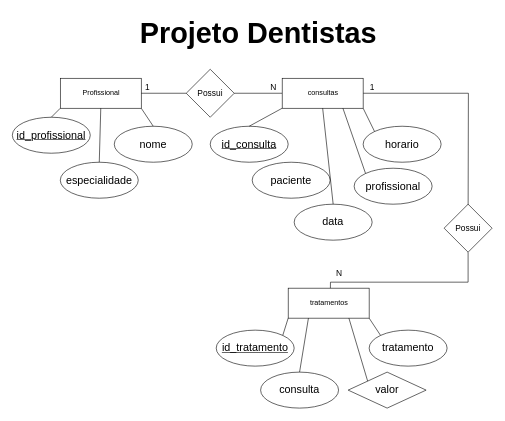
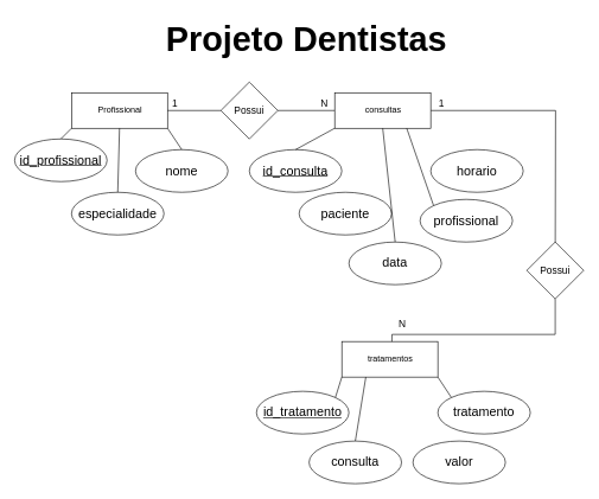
  <mxCell id="0" />
  <mxCell id="1" parent="0" />
  <mxCell id="2" value="Profissional" style="html=1;" vertex="1" parent="1"><mxGeometry x="100" y="130" width="135" height="50" as="geometry" /></mxCell>
  <mxCell id="3" value="&lt;font style=&quot;font-size: 48px;&quot;&gt;&lt;b&gt;Projeto Dentistas&lt;/b&gt;&lt;/font&gt;" style="text;html=1;align=center;verticalAlign=middle;resizable=0;points=[];autosize=1;strokeColor=none;fillColor=none;" vertex="1" parent="1"><mxGeometry x="220" y="20" width="420" height="70" as="geometry" /></mxCell>
  <mxCell id="4" value="&lt;font style=&quot;font-size: 14px;&quot;&gt;Possui&lt;/font&gt;" style="rhombus;whiteSpace=wrap;html=1;fontSize=6;" vertex="1" parent="1"><mxGeometry x="310" y="115" width="80" height="80" as="geometry" /></mxCell>
  <mxCell id="5" value="" style="endArrow=none;html=1;rounded=0;fontSize=18;entryX=0;entryY=0.5;entryDx=0;entryDy=0;exitX=1;exitY=0.5;exitDx=0;exitDy=0;" edge="1" parent="1" source="2" target="4"><mxGeometry width="50" height="50" relative="1" as="geometry"><mxPoint x="300" y="230" as="sourcePoint" /><mxPoint x="350" y="180" as="targetPoint" /></mxGeometry></mxCell>
  <mxCell id="6" value="&lt;u&gt;id_profissional&lt;/u&gt;" style="ellipse;whiteSpace=wrap;html=1;fontSize=18;" vertex="1" parent="1"><mxGeometry x="20" y="195" width="130" height="60" as="geometry" /></mxCell>
  <mxCell id="7" value="nome" style="ellipse;whiteSpace=wrap;html=1;fontSize=18;" vertex="1" parent="1"><mxGeometry x="190" y="210" width="130" height="60" as="geometry" /></mxCell>
  <mxCell id="8" value="especialidade" style="ellipse;whiteSpace=wrap;html=1;fontSize=18;" vertex="1" parent="1"><mxGeometry x="100" y="270" width="130" height="60" as="geometry" /></mxCell>
  <mxCell id="9" value="" style="endArrow=none;html=1;rounded=0;fontSize=18;entryX=0.5;entryY=0;entryDx=0;entryDy=0;exitX=0.5;exitY=1;exitDx=0;exitDy=0;" edge="1" parent="1" source="2" target="8"><mxGeometry width="50" height="50" relative="1" as="geometry"><mxPoint x="245" y="165" as="sourcePoint" /><mxPoint x="320" y="165" as="targetPoint" /></mxGeometry></mxCell>
  <mxCell id="10" value="" style="endArrow=none;html=1;rounded=0;fontSize=18;entryX=0.5;entryY=0;entryDx=0;entryDy=0;exitX=0;exitY=1;exitDx=0;exitDy=0;" edge="1" parent="1" source="2" target="6"><mxGeometry width="50" height="50" relative="1" as="geometry"><mxPoint x="255" y="175" as="sourcePoint" /><mxPoint x="330" y="175" as="targetPoint" /></mxGeometry></mxCell>
  <mxCell id="11" value="" style="endArrow=none;html=1;rounded=0;fontSize=18;entryX=0.5;entryY=0;entryDx=0;entryDy=0;exitX=1;exitY=1;exitDx=0;exitDy=0;" edge="1" parent="1" source="2" target="7"><mxGeometry width="50" height="50" relative="1" as="geometry"><mxPoint x="265" y="185" as="sourcePoint" /><mxPoint x="340" y="185" as="targetPoint" /></mxGeometry></mxCell>
  <mxCell id="12" value="" style="endArrow=none;html=1;rounded=0;fontSize=18;entryX=0;entryY=0.5;entryDx=0;entryDy=0;exitX=1;exitY=0.5;exitDx=0;exitDy=0;" edge="1" parent="1" source="4" target="14"><mxGeometry width="50" height="50" relative="1" as="geometry"><mxPoint x="392.5" y="154.5" as="sourcePoint" /><mxPoint x="467.5" y="154.5" as="targetPoint" /></mxGeometry></mxCell>
  <mxCell id="13" style="edgeStyle=orthogonalEdgeStyle;rounded=0;orthogonalLoop=1;jettySize=auto;html=1;exitX=1;exitY=0.5;exitDx=0;exitDy=0;fontSize=14;" edge="1" parent="1" source="14"><mxGeometry relative="1" as="geometry"><mxPoint x="780" y="360" as="targetPoint" /></mxGeometry></mxCell>
  <mxCell id="14" value="consultas" style="html=1;" vertex="1" parent="1"><mxGeometry x="470" y="130" width="135" height="50" as="geometry" /></mxCell>
  <mxCell id="15" value="data" style="ellipse;whiteSpace=wrap;html=1;fontSize=18;" vertex="1" parent="1"><mxGeometry x="490" y="340" width="130" height="60" as="geometry" /></mxCell>
  <mxCell id="16" value="profissional" style="ellipse;whiteSpace=wrap;html=1;fontSize=18;" vertex="1" parent="1"><mxGeometry x="590" y="280" width="130" height="60" as="geometry" /></mxCell>
  <mxCell id="17" value="paciente" style="ellipse;whiteSpace=wrap;html=1;fontSize=18;" vertex="1" parent="1"><mxGeometry x="420" y="270" width="130" height="60" as="geometry" /></mxCell>
  <mxCell id="18" value="horario" style="ellipse;whiteSpace=wrap;html=1;fontSize=18;" vertex="1" parent="1"><mxGeometry x="605" y="210" width="130" height="60" as="geometry" /></mxCell>
  <mxCell id="19" value="&lt;u&gt;id_consulta&lt;/u&gt;" style="ellipse;whiteSpace=wrap;html=1;fontSize=18;" vertex="1" parent="1"><mxGeometry x="350" y="210" width="130" height="60" as="geometry" /></mxCell>
  <mxCell id="20" style="edgeStyle=orthogonalEdgeStyle;rounded=0;orthogonalLoop=1;jettySize=auto;html=1;exitX=0.5;exitY=1;exitDx=0;exitDy=0;fontSize=14;" edge="1" parent="1" source="21"><mxGeometry relative="1" as="geometry"><mxPoint x="550" y="520" as="targetPoint" /></mxGeometry></mxCell>
  <mxCell id="21" value="&lt;font style=&quot;font-size: 14px;&quot;&gt;Possui&lt;/font&gt;" style="rhombus;whiteSpace=wrap;html=1;fontSize=6;" vertex="1" parent="1"><mxGeometry x="740" y="340" width="80" height="80" as="geometry" /></mxCell>
  <mxCell id="22" value="tratamentos" style="html=1;" vertex="1" parent="1"><mxGeometry x="480" y="480" width="135" height="50" as="geometry" /></mxCell>
  <mxCell id="23" value="" style="endArrow=none;html=1;rounded=0;fontSize=18;entryX=0.5;entryY=0;entryDx=0;entryDy=0;exitX=0.5;exitY=1;exitDx=0;exitDy=0;" edge="1" parent="1" source="14" target="15"><mxGeometry width="50" height="50" relative="1" as="geometry"><mxPoint x="177.5" y="190" as="sourcePoint" /><mxPoint x="175" y="280" as="targetPoint" /></mxGeometry></mxCell>
  <mxCell id="24" value="" style="endArrow=none;html=1;rounded=0;fontSize=18;entryX=0;entryY=0;entryDx=0;entryDy=0;exitX=0.75;exitY=1;exitDx=0;exitDy=0;" edge="1" parent="1" source="14" target="16"><mxGeometry width="50" height="50" relative="1" as="geometry"><mxPoint x="197.5" y="210" as="sourcePoint" /><mxPoint x="195" y="300" as="targetPoint" /></mxGeometry></mxCell>
- <mxCell id="25" value="" style="endArrow=none;html=1;rounded=0;fontSize=18;entryX=1;entryY=1;entryDx=0;entryDy=0;exitX=0;exitY=0;exitDx=0;exitDy=0;" edge="1" parent="1" source="18" target="14"><mxGeometry width="50" height="50" relative="1" as="geometry"><mxPoint x="207.5" y="220" as="sourcePoint" /><mxPoint x="205" y="310" as="targetPoint" /></mxGeometry></mxCell>
  <mxCell id="26" value="" style="endArrow=none;html=1;rounded=0;fontSize=18;entryX=0;entryY=1;entryDx=0;entryDy=0;exitX=0.5;exitY=0;exitDx=0;exitDy=0;" edge="1" parent="1" source="19" target="14"><mxGeometry width="50" height="50" relative="1" as="geometry"><mxPoint x="217.5" y="230" as="sourcePoint" /><mxPoint x="215" y="320" as="targetPoint" /></mxGeometry></mxCell>
  <mxCell id="27" value="1" style="text;html=1;align=center;verticalAlign=middle;resizable=0;points=[];autosize=1;strokeColor=none;fillColor=none;fontSize=14;" vertex="1" parent="1"><mxGeometry x="230" y="130" width="30" height="30" as="geometry" /></mxCell>
  <mxCell id="28" value="N" style="text;html=1;align=center;verticalAlign=middle;resizable=0;points=[];autosize=1;strokeColor=none;fillColor=none;fontSize=14;" vertex="1" parent="1"><mxGeometry x="440" y="130" width="30" height="30" as="geometry" /></mxCell>
  <mxCell id="29" value="1" style="text;html=1;align=center;verticalAlign=middle;resizable=0;points=[];autosize=1;strokeColor=none;fillColor=none;fontSize=14;" vertex="1" parent="1"><mxGeometry x="605" y="130" width="30" height="30" as="geometry" /></mxCell>
  <mxCell id="30" value="N" style="text;html=1;align=center;verticalAlign=middle;resizable=0;points=[];autosize=1;strokeColor=none;fillColor=none;fontSize=14;" vertex="1" parent="1"><mxGeometry x="550" y="440" width="30" height="30" as="geometry" /></mxCell>
- <mxCell id="31" value="valor" style="rhombus;whiteSpace=wrap;html=1;fontSize=18;" vertex="1" parent="1"><mxGeometry x="580" y="620" width="130" height="60" as="geometry" /></mxCell>
+ <mxCell id="31" value="valor" style="ellipse;whiteSpace=wrap;html=1;fontSize=18;" vertex="1" parent="1"><mxGeometry x="580" y="620" width="130" height="60" as="geometry" /></mxCell>
  <mxCell id="32" value="consulta" style="ellipse;whiteSpace=wrap;html=1;fontSize=18;" vertex="1" parent="1"><mxGeometry x="434" y="620" width="130" height="60" as="geometry" /></mxCell>
  <mxCell id="33" value="tratamento" style="ellipse;whiteSpace=wrap;html=1;fontSize=18;" vertex="1" parent="1"><mxGeometry x="615" y="550" width="130" height="60" as="geometry" /></mxCell>
  <mxCell id="34" value="&lt;u&gt;id_tratamento&lt;/u&gt;" style="ellipse;whiteSpace=wrap;html=1;fontSize=18;" vertex="1" parent="1"><mxGeometry x="360" y="550" width="130" height="60" as="geometry" /></mxCell>
- <mxCell id="35" value="" style="endArrow=none;html=1;rounded=0;fontSize=18;entryX=0.75;entryY=1;entryDx=0;entryDy=0;exitX=0;exitY=0;exitDx=0;exitDy=0;" edge="1" parent="1" source="31" target="22"><mxGeometry width="50" height="50" relative="1" as="geometry"><mxPoint x="180" y="450" as="sourcePoint" /><mxPoint x="235" y="420" as="targetPoint" /></mxGeometry></mxCell>
  <mxCell id="36" value="" style="endArrow=none;html=1;rounded=0;fontSize=18;entryX=0.5;entryY=0;entryDx=0;entryDy=0;exitX=0.25;exitY=1;exitDx=0;exitDy=0;" edge="1" parent="1" source="22" target="32"><mxGeometry width="50" height="50" relative="1" as="geometry"><mxPoint x="190" y="480" as="sourcePoint" /><mxPoint x="245" y="450" as="targetPoint" /></mxGeometry></mxCell>
  <mxCell id="37" value="" style="endArrow=none;html=1;rounded=0;fontSize=18;entryX=0;entryY=0;entryDx=0;entryDy=0;exitX=1;exitY=1;exitDx=0;exitDy=0;" edge="1" parent="1" source="22" target="33"><mxGeometry width="50" height="50" relative="1" as="geometry"><mxPoint x="200" y="490" as="sourcePoint" /><mxPoint x="255" y="460" as="targetPoint" /></mxGeometry></mxCell>
  <mxCell id="38" value="" style="endArrow=none;html=1;rounded=0;fontSize=18;entryX=1;entryY=0;entryDx=0;entryDy=0;exitX=0;exitY=1;exitDx=0;exitDy=0;" edge="1" parent="1" source="22" target="34"><mxGeometry width="50" height="50" relative="1" as="geometry"><mxPoint x="210" y="500" as="sourcePoint" /><mxPoint x="265" y="470" as="targetPoint" /></mxGeometry></mxCell>
